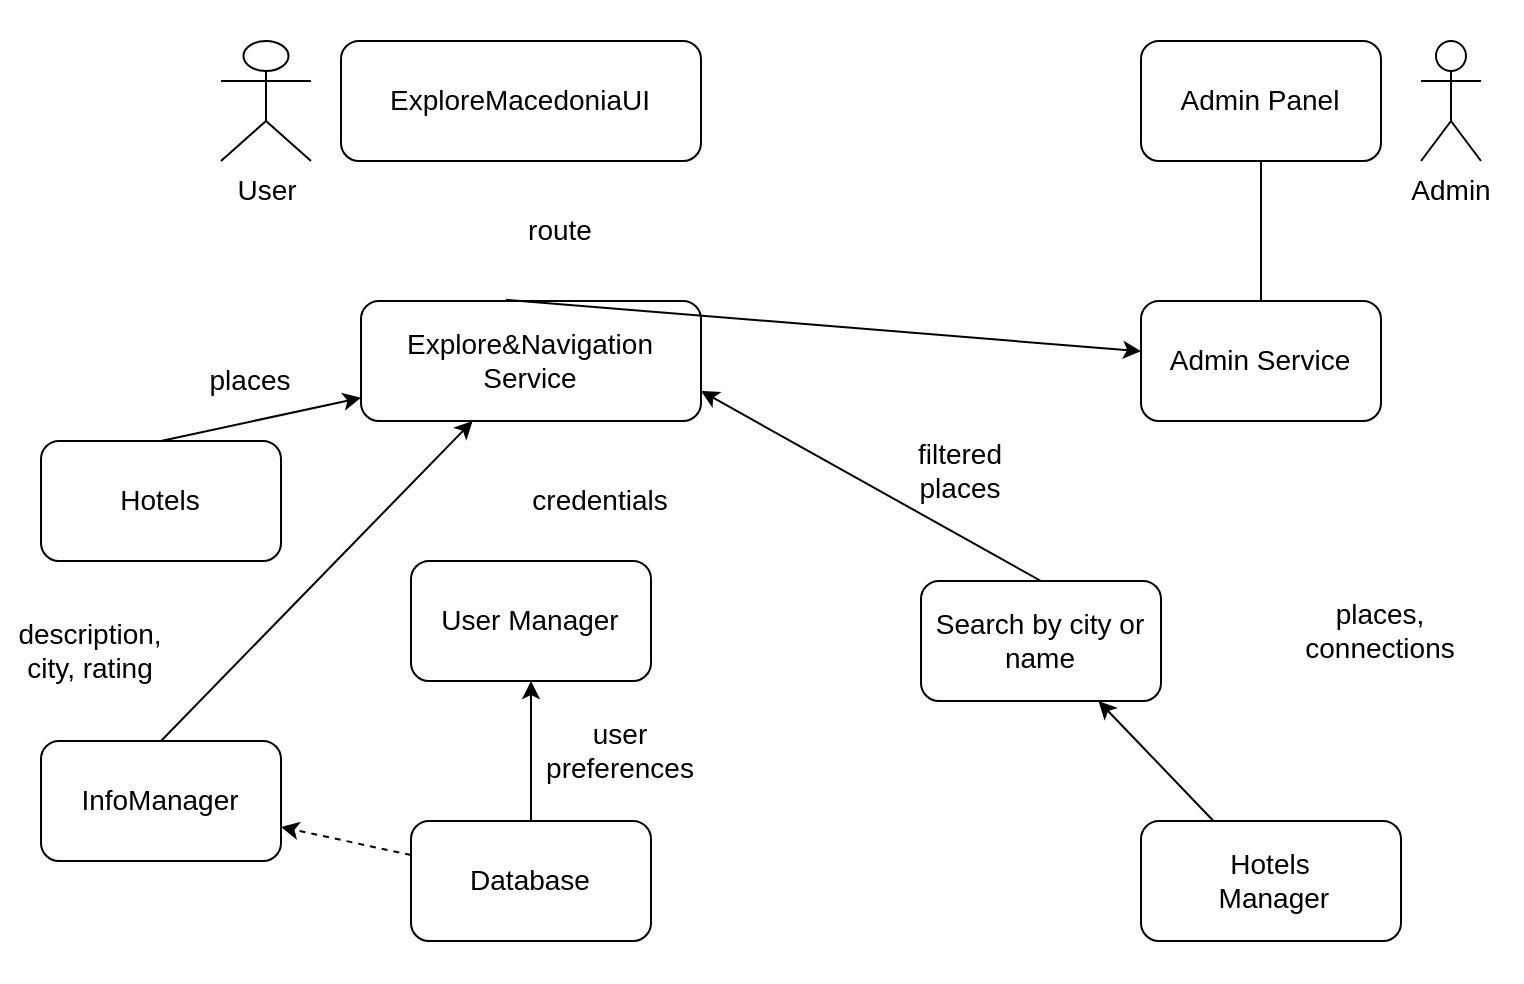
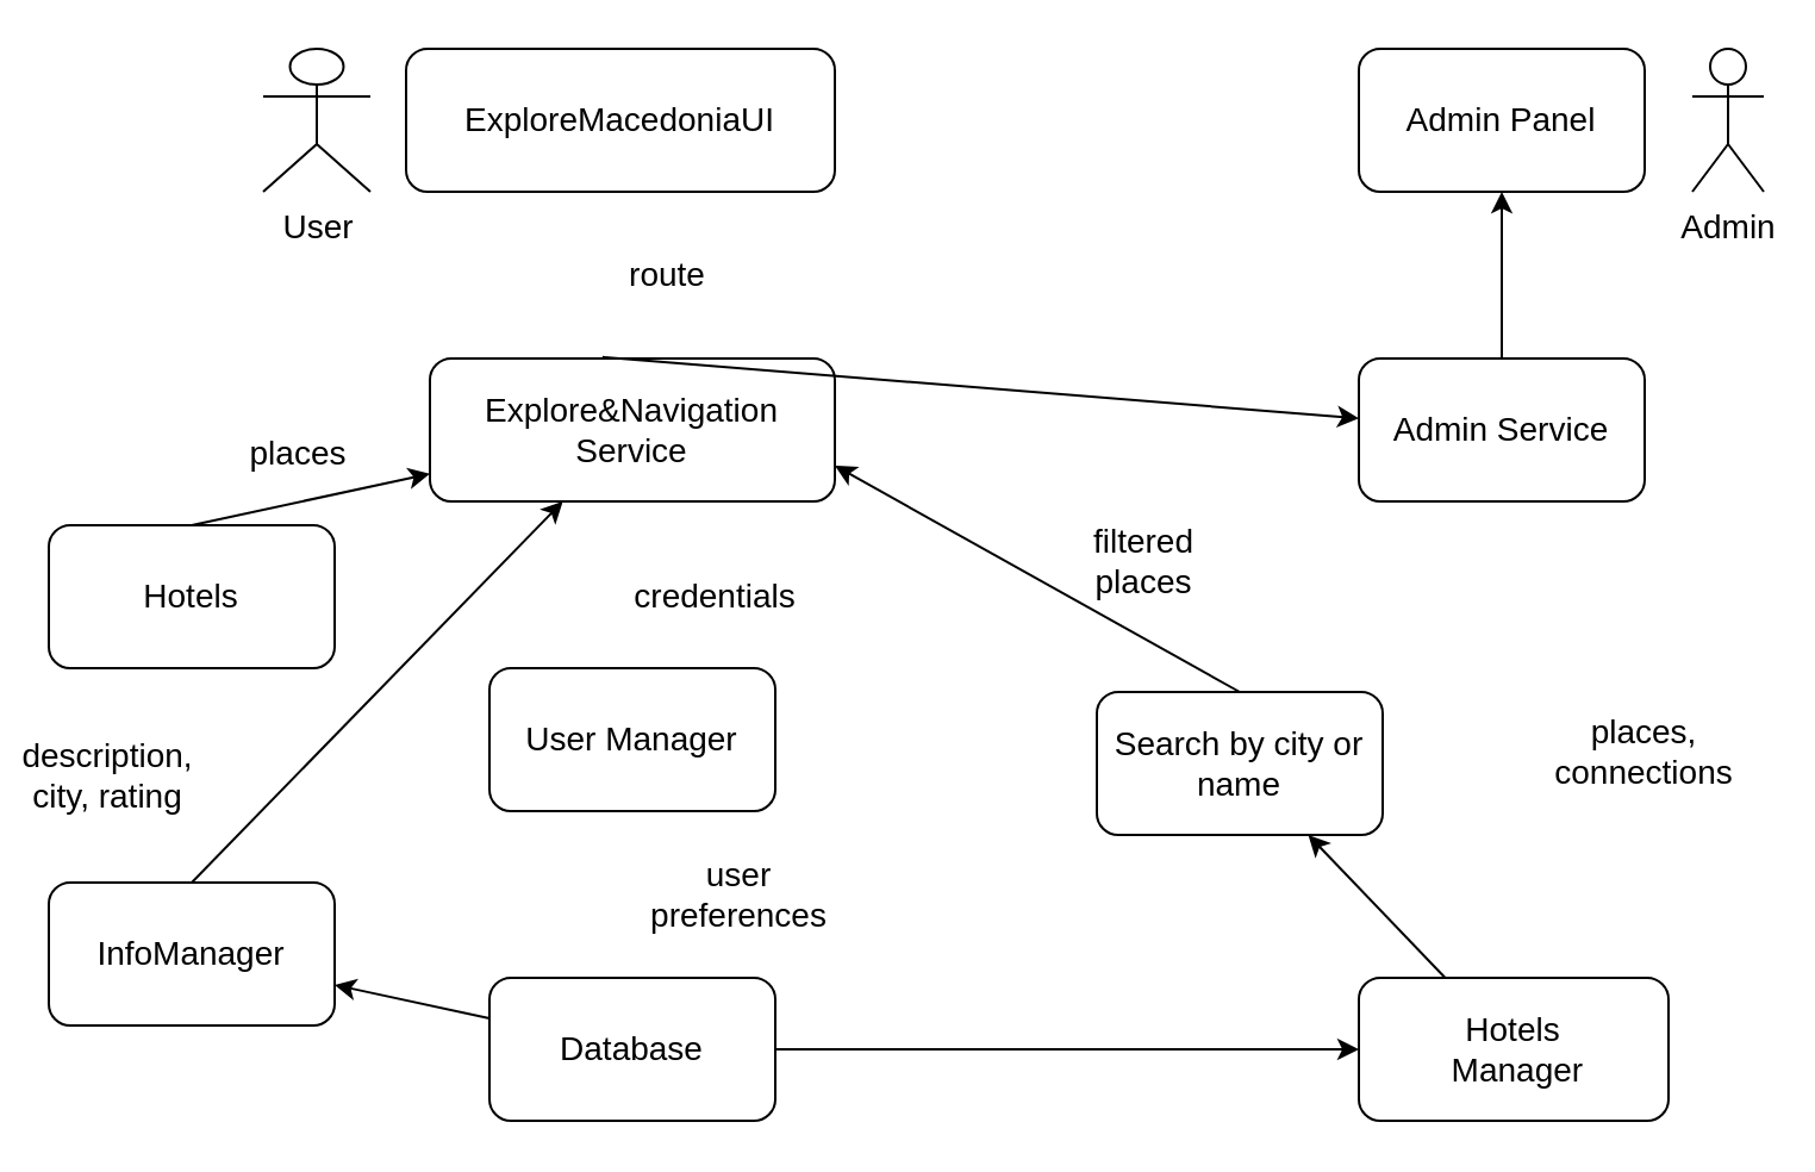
  <mxCell id="0" />
  <mxCell id="1" parent="0" />
  <mxCell id="2" value="ExploreMacedoniaUI" style="rounded=1;whiteSpace=wrap;html=1;fontSize=14;" vertex="1" parent="1"><mxGeometry x="170" y="20" width="180" height="60" as="geometry" /></mxCell>
  <mxCell id="3" value="Explore&amp;amp;Navigation Service" style="rounded=1;whiteSpace=wrap;html=1;fontSize=14;" vertex="1" parent="1"><mxGeometry x="180" y="150" width="170" height="60" as="geometry" /></mxCell>
  <mxCell id="4" value="Search by city or name" style="rounded=1;whiteSpace=wrap;html=1;fontSize=14;" vertex="1" parent="1"><mxGeometry x="460" y="290" width="120" height="60" as="geometry" /></mxCell>
  <mxCell id="5" value="" style="endArrow=classic;html=1;rounded=0;fontSize=14;exitX=0.5;exitY=0;exitDx=0;exitDy=0;entryX=1;entryY=0.75;entryDx=0;entryDy=0;" edge="1" parent="1" source="4" target="3"><mxGeometry width="50" height="50" relative="1" as="geometry"><mxPoint x="350" y="290" as="sourcePoint" /><mxPoint x="60" y="270" as="targetPoint" /></mxGeometry></mxCell>
  <mxCell id="6" value="Database&lt;br&gt;" style="rounded=1;whiteSpace=wrap;html=1;fontSize=14;" vertex="1" parent="1"><mxGeometry x="205" y="410" width="120" height="60" as="geometry" /></mxCell>
  <mxCell id="7" value="User Manager" style="rounded=1;whiteSpace=wrap;html=1;fontSize=14;" vertex="1" parent="1"><mxGeometry x="205" y="280" width="120" height="60" as="geometry" /></mxCell>
- <mxCell id="8" value="" style="endArrow=classic;html=1;rounded=0;fontSize=14;" edge="1" parent="1" source="6" target="7"><mxGeometry width="50" height="50" relative="1" as="geometry"><mxPoint x="213.636" y="430" as="sourcePoint" /><mxPoint x="136.364" y="380" as="targetPoint" /></mxGeometry></mxCell>
+ <mxCell id="8" value="" style="endArrow=classic;html=1;rounded=0;fontSize=14;" edge="1" parent="1" source="6" target="14"><mxGeometry width="50" height="50" relative="1" as="geometry"><mxPoint x="213.636" y="430" as="sourcePoint" /><mxPoint x="136.364" y="380" as="targetPoint" /></mxGeometry></mxCell>
  <mxCell id="9" value="Hotels" style="rounded=1;whiteSpace=wrap;html=1;fontSize=14;" vertex="1" parent="1"><mxGeometry x="20" y="220" width="120" height="60" as="geometry" /></mxCell>
- <mxCell id="10" value="" style="endArrow=classic;html=1;rounded=0;fontSize=14;dashed=1;" edge="1" parent="1" source="6" target="16"><mxGeometry width="50" height="50" relative="1" as="geometry"><mxPoint x="350" y="280" as="sourcePoint" /><mxPoint x="150" y="380" as="targetPoint" /></mxGeometry></mxCell>
+ <mxCell id="10" value="" style="endArrow=classic;html=1;rounded=0;fontSize=14;" edge="1" parent="1" source="6" target="16"><mxGeometry width="50" height="50" relative="1" as="geometry"><mxPoint x="350" y="280" as="sourcePoint" /><mxPoint x="150" y="380" as="targetPoint" /></mxGeometry></mxCell>
  <mxCell id="11" value="" style="endArrow=classic;html=1;rounded=0;fontSize=14;exitX=0.5;exitY=0;exitDx=0;exitDy=0;" edge="1" parent="1" source="9" target="3"><mxGeometry width="50" height="50" relative="1" as="geometry"><mxPoint x="350" y="280" as="sourcePoint" /><mxPoint x="400" y="230" as="targetPoint" /></mxGeometry></mxCell>
  <mxCell id="12" value="" style="endArrow=classic;html=1;rounded=0;fontSize=14;exitX=0.426;exitY=-0.01;exitDx=0;exitDy=0;exitPerimeter=0;" edge="1" parent="1" source="3" target="15"><mxGeometry width="50" height="50" relative="1" as="geometry"><mxPoint x="350" y="280" as="sourcePoint" /><mxPoint x="400" y="230" as="targetPoint" /></mxGeometry></mxCell>
  <mxCell id="13" value="Admin Panel" style="rounded=1;whiteSpace=wrap;html=1;fontSize=14;" vertex="1" parent="1"><mxGeometry x="570" y="20" width="120" height="60" as="geometry" /></mxCell>
  <mxCell id="14" value="Hotels&lt;br&gt;&amp;nbsp;Manager" style="rounded=1;whiteSpace=wrap;html=1;fontSize=14;" vertex="1" parent="1"><mxGeometry x="570" y="410" width="130" height="60" as="geometry" /></mxCell>
  <mxCell id="15" value="Admin Service" style="rounded=1;whiteSpace=wrap;html=1;fontSize=14;" vertex="1" parent="1"><mxGeometry x="570" y="150" width="120" height="60" as="geometry" /></mxCell>
  <mxCell id="16" value="InfoManager" style="rounded=1;whiteSpace=wrap;html=1;fontSize=14;" vertex="1" parent="1"><mxGeometry x="20" y="370" width="120" height="60" as="geometry" /></mxCell>
  <mxCell id="17" value="" style="endArrow=classic;html=1;rounded=0;fontSize=14;exitX=0.5;exitY=0;exitDx=0;exitDy=0;" edge="1" parent="1" source="16" target="3"><mxGeometry width="50" height="50" relative="1" as="geometry"><mxPoint x="320" y="458.333" as="sourcePoint" /><mxPoint x="560" y="451.667" as="targetPoint" /></mxGeometry></mxCell>
- <mxCell id="18" value="" style="endArrow=none;html=1;rounded=0;fontSize=14;" edge="1" parent="1" source="15" target="13"><mxGeometry width="50" height="50" relative="1" as="geometry"><mxPoint x="580" y="140" as="sourcePoint" /><mxPoint x="400" y="220" as="targetPoint" /></mxGeometry></mxCell>
+ <mxCell id="18" value="" style="endArrow=classic;html=1;rounded=0;fontSize=14;" edge="1" parent="1" source="15" target="13"><mxGeometry width="50" height="50" relative="1" as="geometry"><mxPoint x="580" y="140" as="sourcePoint" /><mxPoint x="400" y="220" as="targetPoint" /></mxGeometry></mxCell>
  <mxCell id="19" value="" style="endArrow=classic;html=1;rounded=0;fontSize=14;" edge="1" parent="1" source="14" target="4"><mxGeometry width="50" height="50" relative="1" as="geometry"><mxPoint x="350" y="270" as="sourcePoint" /><mxPoint x="400" y="220" as="targetPoint" /></mxGeometry></mxCell>
  <mxCell id="20" value="User" style="shape=umlActor;verticalLabelPosition=bottom;verticalAlign=top;html=1;outlineConnect=0;fontSize=14;" vertex="1" parent="1"><mxGeometry x="110" y="20" width="45" height="60" as="geometry" /></mxCell>
  <mxCell id="21" value="Admin" style="shape=umlActor;verticalLabelPosition=bottom;verticalAlign=top;html=1;outlineConnect=0;fontSize=14;" vertex="1" parent="1"><mxGeometry x="710" y="20" width="30" height="60" as="geometry" /></mxCell>
  <mxCell id="22" value="description, city, rating" style="text;html=1;strokeColor=none;fillColor=none;align=center;verticalAlign=middle;whiteSpace=wrap;rounded=0;fontSize=14;rotation=0;" vertex="1" parent="1"><mxGeometry x="20" y="310" width="50" height="30" as="geometry" /></mxCell>
  <mxCell id="23" value="credentials" style="text;html=1;strokeColor=none;fillColor=none;align=center;verticalAlign=middle;whiteSpace=wrap;rounded=0;fontSize=14;" vertex="1" parent="1"><mxGeometry x="270" y="235" width="60" height="30" as="geometry" /></mxCell>
  <mxCell id="24" value="user preferences" style="text;html=1;strokeColor=none;fillColor=none;align=center;verticalAlign=middle;whiteSpace=wrap;rounded=0;fontSize=14;" vertex="1" parent="1"><mxGeometry x="270" y="360" width="80" height="30" as="geometry" /></mxCell>
  <mxCell id="25" value="places, connections" style="text;html=1;strokeColor=none;fillColor=none;align=center;verticalAlign=middle;whiteSpace=wrap;rounded=0;fontSize=14;" vertex="1" parent="1"><mxGeometry x="660" y="300" width="60" height="30" as="geometry" /></mxCell>
  <mxCell id="26" value="route" style="text;html=1;strokeColor=none;fillColor=none;align=center;verticalAlign=middle;whiteSpace=wrap;rounded=0;fontSize=14;" vertex="1" parent="1"><mxGeometry x="250" y="100" width="60" height="30" as="geometry" /></mxCell>
  <mxCell id="27" value="filtered places" style="text;html=1;strokeColor=none;fillColor=none;align=center;verticalAlign=middle;whiteSpace=wrap;rounded=0;fontSize=14;" vertex="1" parent="1"><mxGeometry x="450" y="220" width="60" height="30" as="geometry" /></mxCell>
  <mxCell id="28" value="places" style="text;html=1;strokeColor=none;fillColor=none;align=center;verticalAlign=middle;whiteSpace=wrap;rounded=0;fontSize=14;" vertex="1" parent="1"><mxGeometry x="95" y="175" width="60" height="30" as="geometry" /></mxCell>
